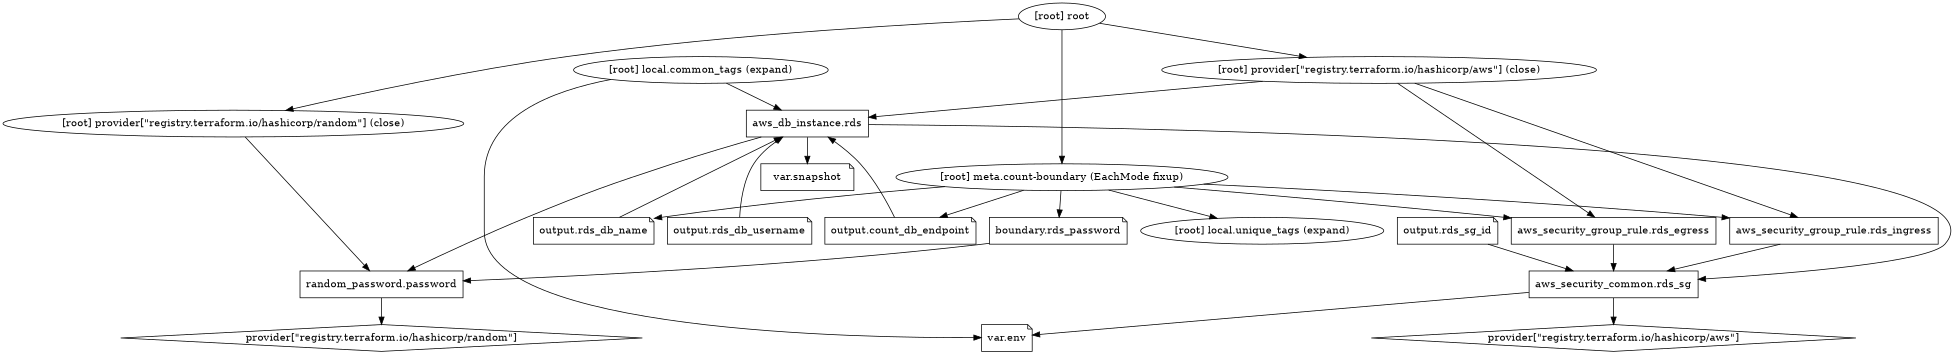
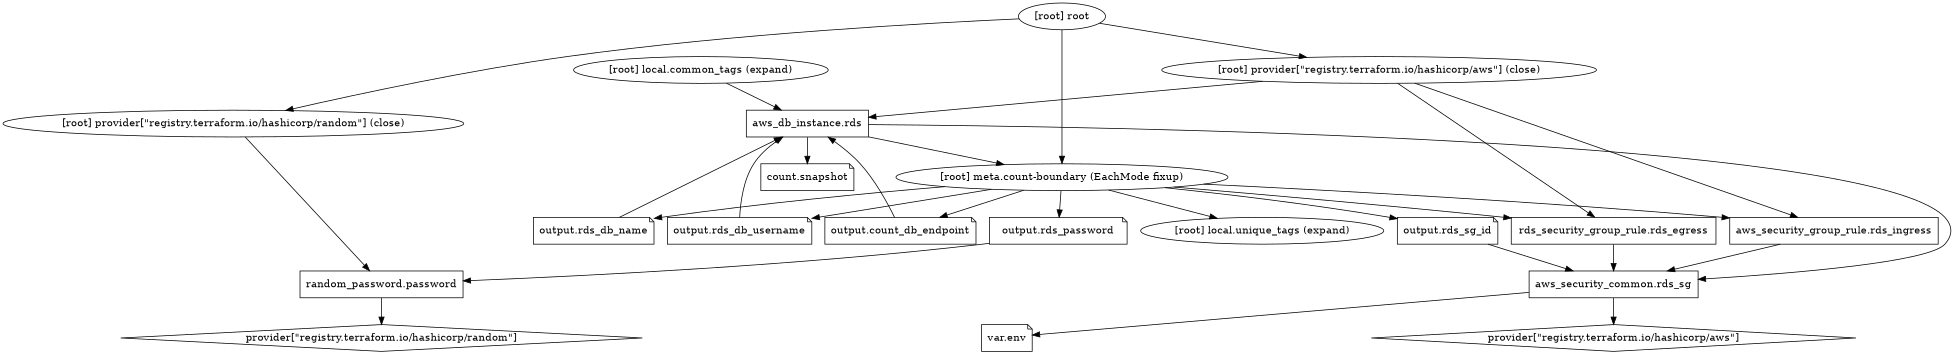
  digraph {
    compound=true
    newrank=true
    node [shape=note]
    n1 [label="aws_db_instance.rds" shape=box]
    n2 [label="aws_security_common.rds_sg" shape=box]
    n3 [label="random_password.password" shape=box]
-   n4 [label="var.snapshot"]
+   n4 [label="count.snapshot"]
    "[root] local.common_tags (expand)" [shape=""]
    n6 [label="provider[\"registry.terraform.io/hashicorp/aws\"]" shape=diamond]
    n7 [label="var.env"]
-   n8 [label="aws_security_group_rule.rds_egress" shape=box]
+   n8 [label="rds_security_group_rule.rds_egress" shape=box]
    n9 [label="aws_security_group_rule.rds_ingress" shape=box]
    n10 [label="output.count_db_endpoint"]
    n11 [label="output.rds_db_name"]
    n12 [label="output.rds_db_username"]
-   n13 [label="boundary.rds_password"]
+   n13 [label="output.rds_password"]
    n14 [label="output.rds_sg_id"]
    n15 [label="provider[\"registry.terraform.io/hashicorp/random\"]" shape=diamond]
    "[root] meta.count-boundary (EachMode fixup)" [shape=""]
    "[root] local.unique_tags (expand)" [shape=""]
    "[root] provider[\"registry.terraform.io/hashicorp/aws\"] (close)" [shape=""]
    "[root] provider[\"registry.terraform.io/hashicorp/random\"] (close)" [shape=""]
    "[root] root" [shape=""]
    subgraph sub_1 {
      n1
      n2
      n3
      n4
      "[root] local.common_tags (expand)"
      n6
      n7
      n8
      n9
      n10
      n11
      n12
      n13
      n14
      n15
      "[root] meta.count-boundary (EachMode fixup)"
      "[root] local.unique_tags (expand)"
      "[root] provider[\"registry.terraform.io/hashicorp/aws\"] (close)"
      "[root] provider[\"registry.terraform.io/hashicorp/random\"] (close)"
      "[root] root"
    }
    n1 -> n2
-   n1 -> n3
+   n1 -> "[root] meta.count-boundary (EachMode fixup)"
    n1 -> n4
    n2 -> n6
    n2 -> n7
    n3 -> n15
    "[root] local.common_tags (expand)" -> n1
-   "[root] local.common_tags (expand)" -> n7
    n8 -> n2
    n9 -> n2
    n10 -> n1
    n11 -> n1
    n12 -> n1
    n13 -> n3
    n14 -> n2
    "[root] meta.count-boundary (EachMode fixup)" -> n8
    "[root] meta.count-boundary (EachMode fixup)" -> n9
    "[root] meta.count-boundary (EachMode fixup)" -> n10
    "[root] meta.count-boundary (EachMode fixup)" -> n11
+   "[root] meta.count-boundary (EachMode fixup)" -> n12
    "[root] meta.count-boundary (EachMode fixup)" -> n13
+   "[root] meta.count-boundary (EachMode fixup)" -> n14
    "[root] meta.count-boundary (EachMode fixup)" -> "[root] local.unique_tags (expand)"
    "[root] provider[\"registry.terraform.io/hashicorp/aws\"] (close)" -> n1
    "[root] provider[\"registry.terraform.io/hashicorp/aws\"] (close)" -> n8
    "[root] provider[\"registry.terraform.io/hashicorp/aws\"] (close)" -> n9
    "[root] provider[\"registry.terraform.io/hashicorp/random\"] (close)" -> n3
    "[root] root" -> "[root] meta.count-boundary (EachMode fixup)"
    "[root] root" -> "[root] provider[\"registry.terraform.io/hashicorp/aws\"] (close)"
    "[root] root" -> "[root] provider[\"registry.terraform.io/hashicorp/random\"] (close)"
  }
